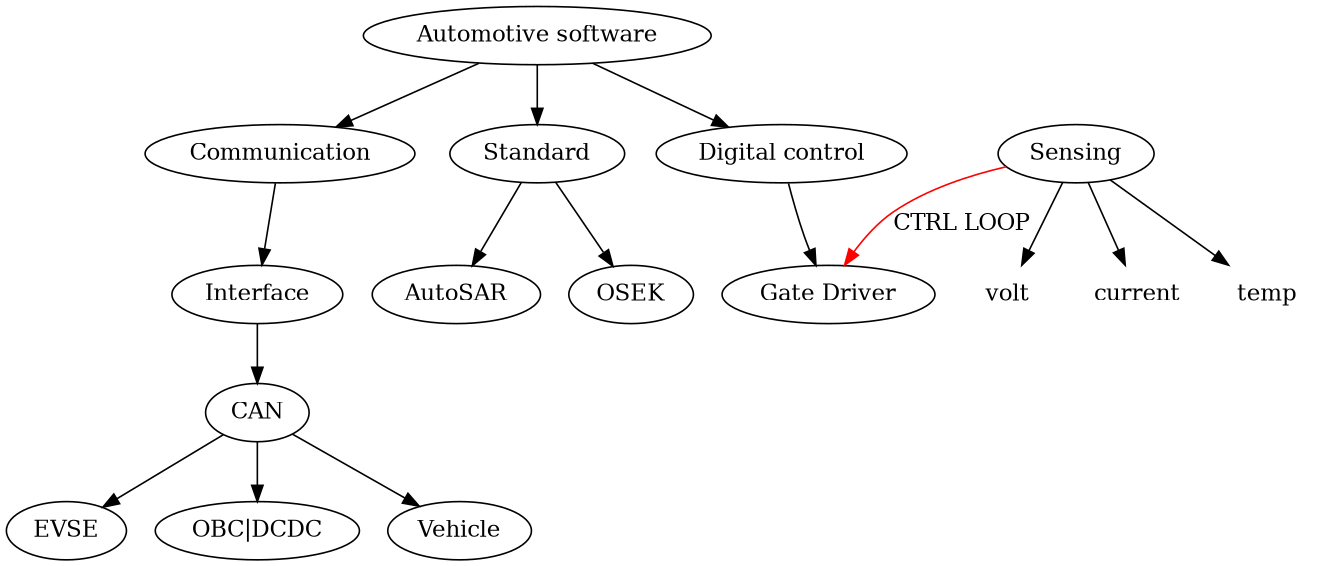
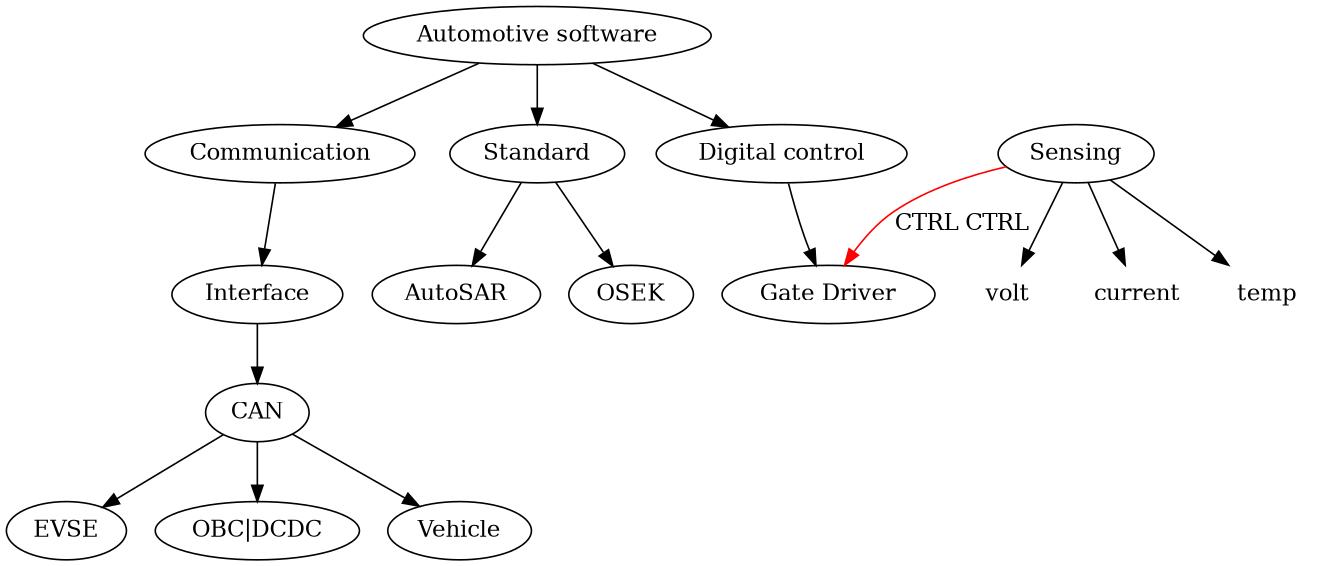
  digraph {
    n1 [label="Automotive software"]
    n2 [label=Communication]
    n3 [label="Digital control"]
    n4 [label=Standard]
    n5 [label=Interface]
    n6 [label="Gate Driver"]
    n7 [label=AutoSAR]
    n8 [label=OSEK]
    n9 [label=CAN]
    n10 [label=Sensing]
    n11 [label=volt shape=none]
    n12 [label=current shape=none]
    n13 [label=temp shape=none]
    n14 [label=EVSE]
    n15 [label="OBC|DCDC"]
    n16 [label=Vehicle]
    n1 -> n2
    n1 -> n3
    n1 -> n4
    n2 -> n5
    n3 -> n6
    n4 -> n7
    n4 -> n8
    n5 -> n9
    n9 -> n14
    n9 -> n15
    n9 -> n16
-   n10 -> n6 [color=red label="CTRL LOOP"]
+   n10 -> n6 [color=red label="CTRL CTRL"]
    n10 -> n11
    n10 -> n12
    n10 -> n13
  }
